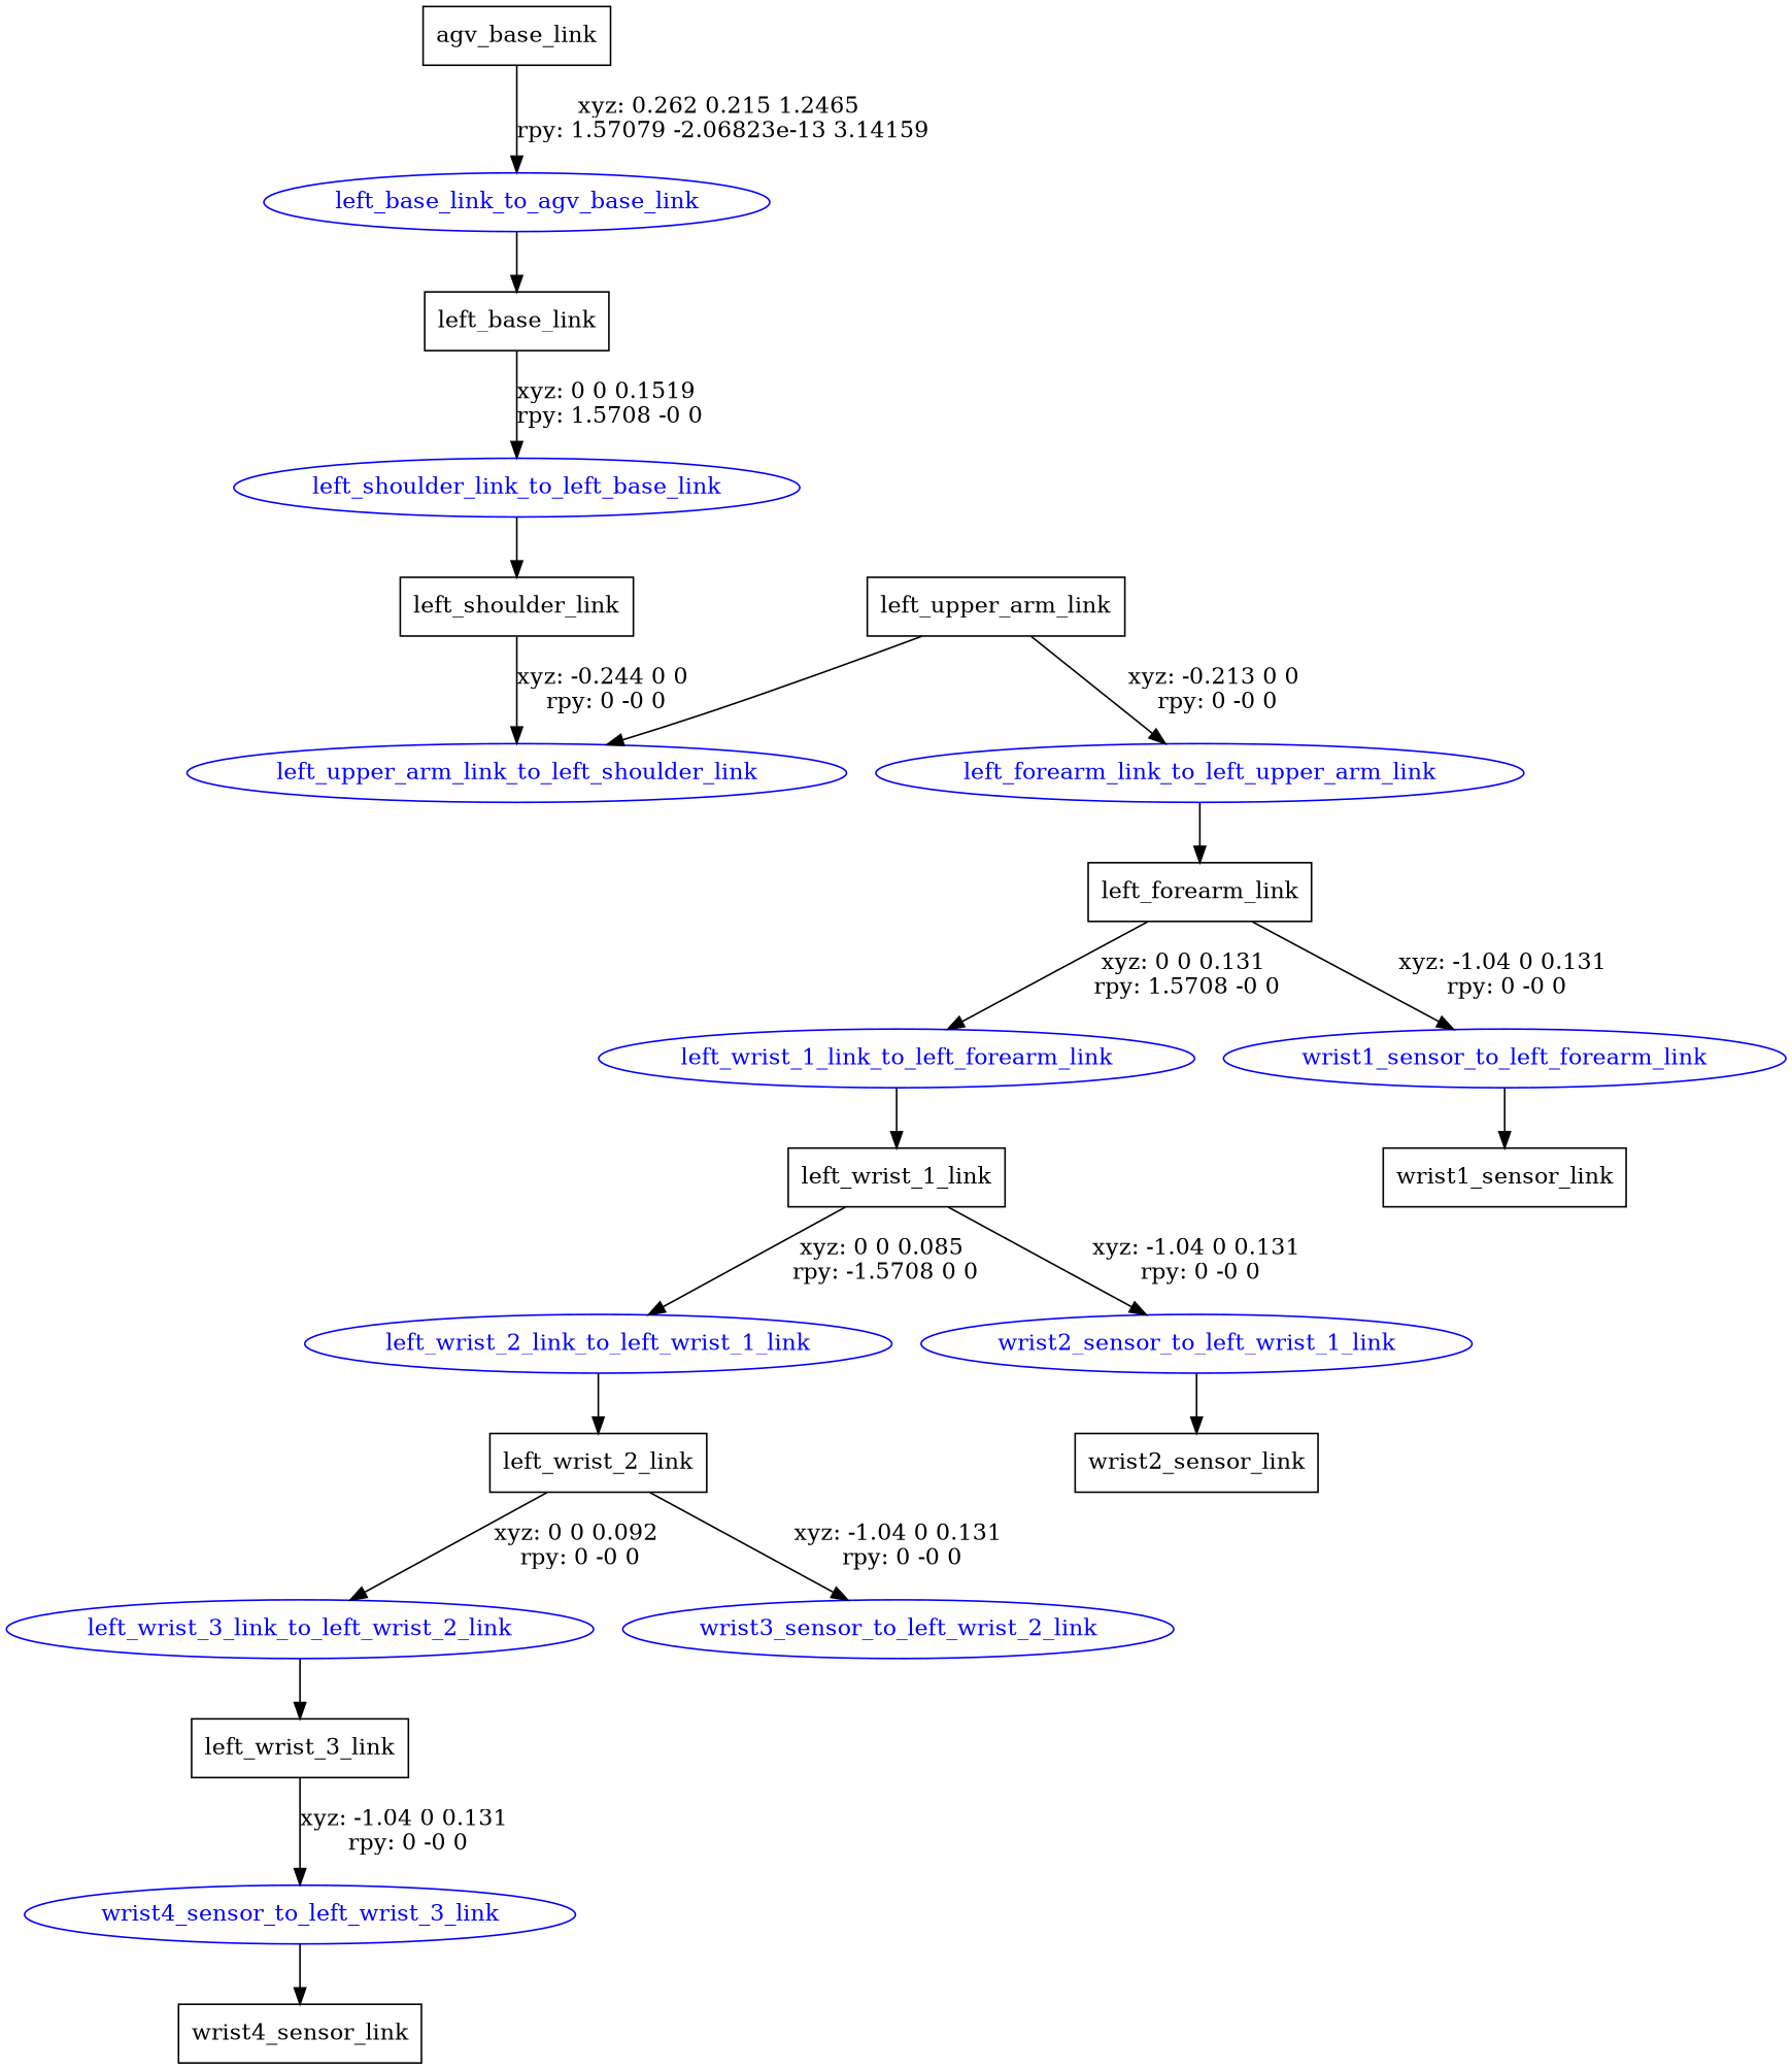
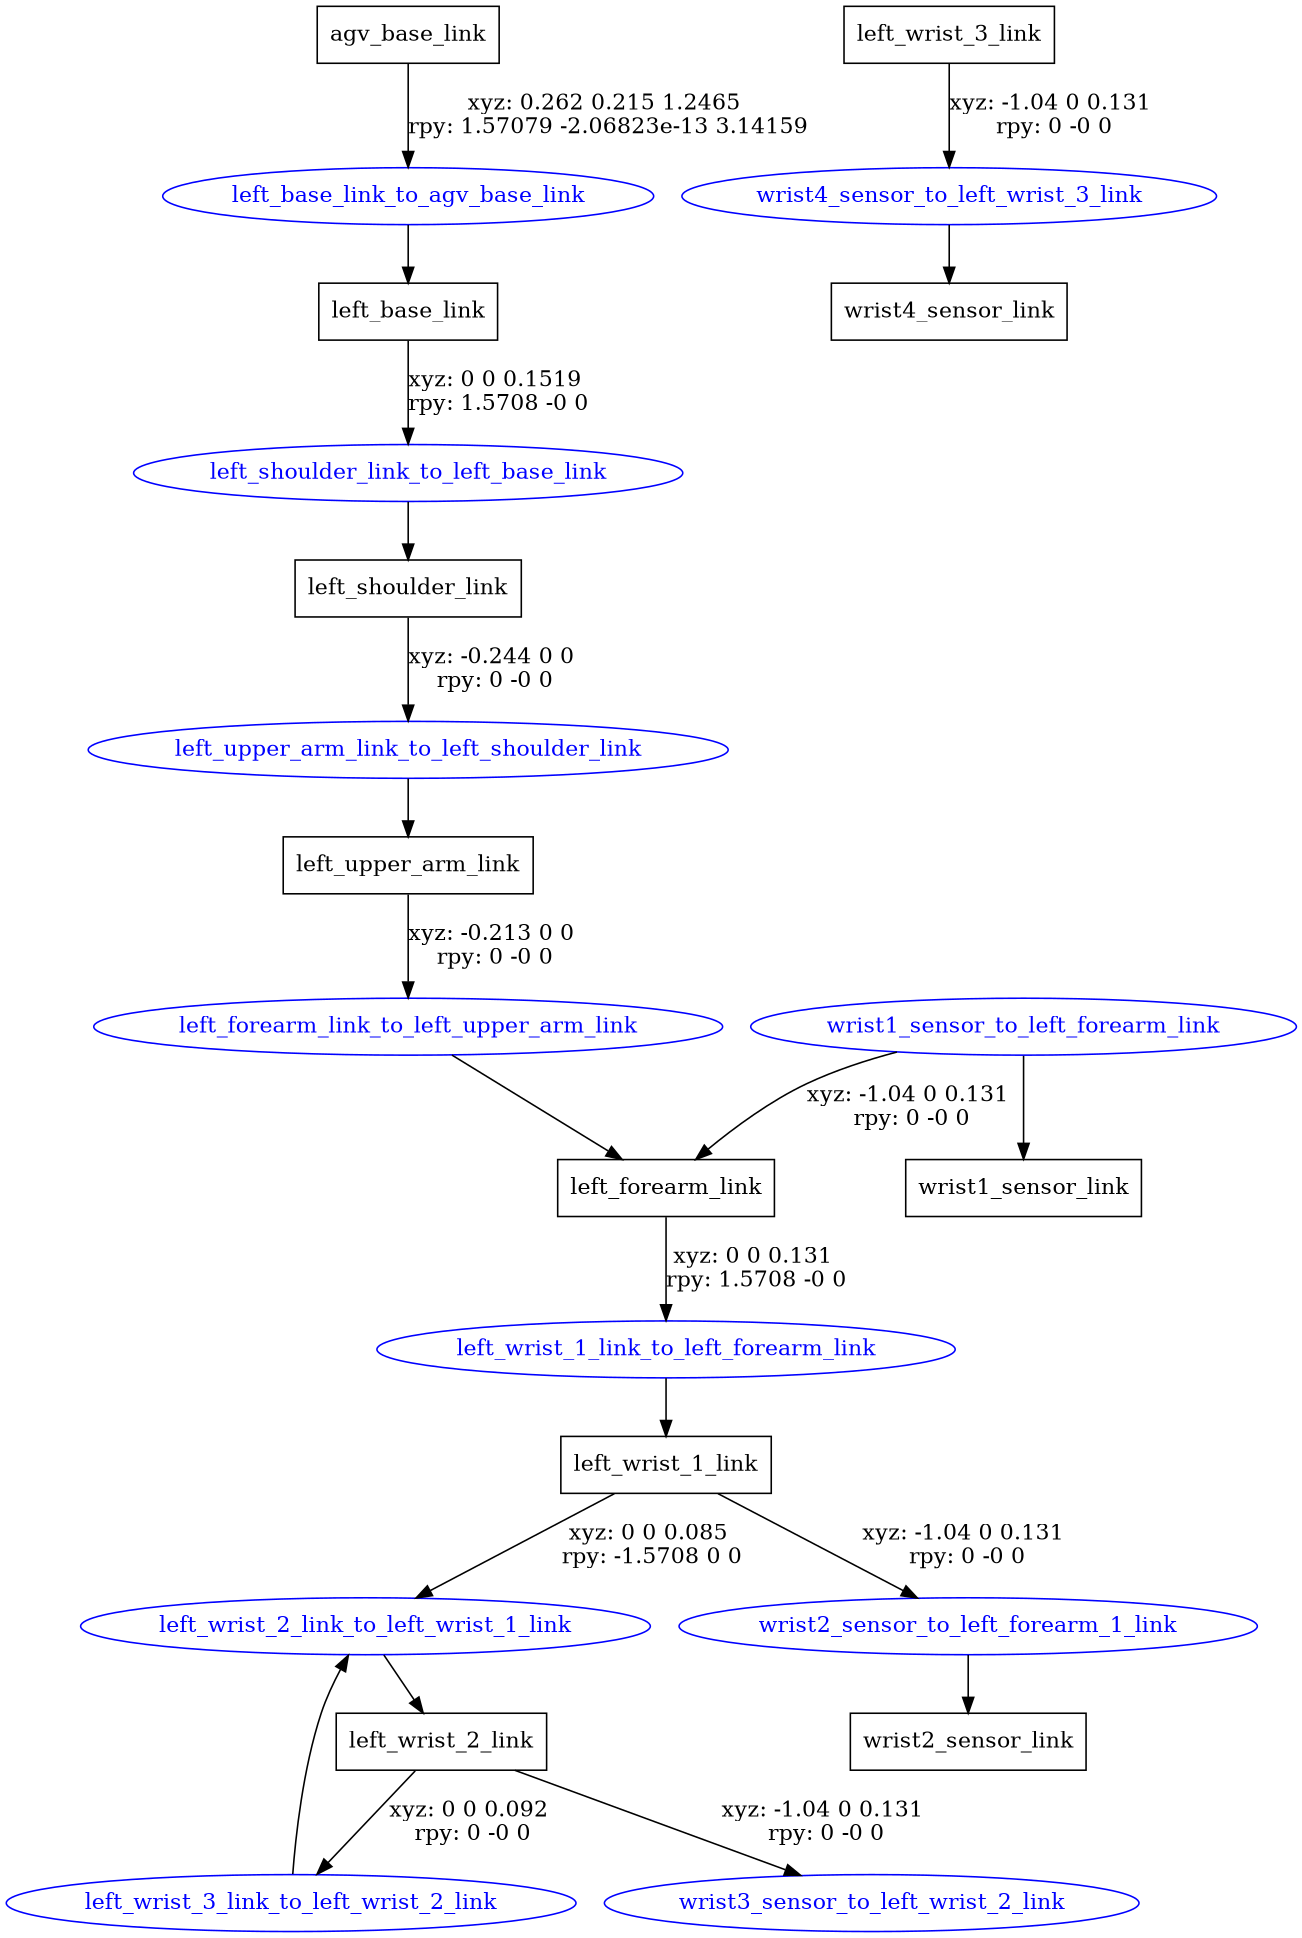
  digraph {
    node [shape=box]
    n1 [label=agv_base_link]
    left_base_link_to_agv_base_link [color=blue fontcolor=blue shape=ellipse]
    n3 [label=left_base_link]
    left_shoulder_link_to_left_base_link [color=blue fontcolor=blue shape=ellipse]
    n5 [label=left_shoulder_link]
    left_upper_arm_link_to_left_shoulder_link [color=blue fontcolor=blue shape=ellipse]
    n7 [label=left_upper_arm_link]
    left_forearm_link_to_left_upper_arm_link [color=blue fontcolor=blue shape=ellipse]
    n9 [label=left_forearm_link]
    left_wrist_1_link_to_left_forearm_link [color=blue fontcolor=blue shape=ellipse]
    wrist1_sensor_to_left_forearm_link [color=blue fontcolor=blue shape=ellipse]
    n12 [label=left_wrist_1_link]
    n13 [label=wrist1_sensor_link]
    left_wrist_2_link_to_left_wrist_1_link [color=blue fontcolor=blue shape=ellipse]
-   wrist2_sensor_to_left_wrist_1_link [color=blue fontcolor=blue shape=ellipse]
+   wrist2_sensor_to_left_wrist_1_link [color=blue fontcolor=blue shape=ellipse label=wrist2_sensor_to_left_forearm_1_link]
    n16 [label=left_wrist_2_link]
    n17 [label=wrist2_sensor_link]
    left_wrist_3_link_to_left_wrist_2_link [color=blue fontcolor=blue shape=ellipse]
    wrist3_sensor_to_left_wrist_2_link [color=blue fontcolor=blue shape=ellipse]
    n20 [label=left_wrist_3_link]
    wrist4_sensor_to_left_wrist_3_link [color=blue fontcolor=blue shape=ellipse]
    n22 [label=wrist4_sensor_link]
    n1 -> left_base_link_to_agv_base_link [label="xyz: 0.262 0.215 1.2465 \nrpy: 1.57079 -2.06823e-13 3.14159"]
    left_base_link_to_agv_base_link -> n3
    n3 -> left_shoulder_link_to_left_base_link [label="xyz: 0 0 0.1519 \nrpy: 1.5708 -0 0"]
    left_shoulder_link_to_left_base_link -> n5
    n5 -> left_upper_arm_link_to_left_shoulder_link [label="xyz: -0.244 0 0 \nrpy: 0 -0 0"]
-   n7 -> left_upper_arm_link_to_left_shoulder_link
+   left_upper_arm_link_to_left_shoulder_link -> n7
    n7 -> left_forearm_link_to_left_upper_arm_link [label="xyz: -0.213 0 0 \nrpy: 0 -0 0"]
    left_forearm_link_to_left_upper_arm_link -> n9
    n9 -> left_wrist_1_link_to_left_forearm_link [label="xyz: 0 0 0.131 \nrpy: 1.5708 -0 0"]
-   n9 -> wrist1_sensor_to_left_forearm_link [label="xyz: -1.04 0 0.131 \nrpy: 0 -0 0"]
+   wrist1_sensor_to_left_forearm_link -> n9 [label="xyz: -1.04 0 0.131 \nrpy: 0 -0 0"]
    left_wrist_1_link_to_left_forearm_link -> n12
    wrist1_sensor_to_left_forearm_link -> n13
    n12 -> left_wrist_2_link_to_left_wrist_1_link [label="xyz: 0 0 0.085 \nrpy: -1.5708 0 0"]
    n12 -> wrist2_sensor_to_left_wrist_1_link [label="xyz: -1.04 0 0.131 \nrpy: 0 -0 0"]
    left_wrist_2_link_to_left_wrist_1_link -> n16
    wrist2_sensor_to_left_wrist_1_link -> n17
    n16 -> left_wrist_3_link_to_left_wrist_2_link [label="xyz: 0 0 0.092 \nrpy: 0 -0 0"]
    n16 -> wrist3_sensor_to_left_wrist_2_link [label="xyz: -1.04 0 0.131 \nrpy: 0 -0 0"]
-   left_wrist_3_link_to_left_wrist_2_link -> n20
+   left_wrist_3_link_to_left_wrist_2_link -> left_wrist_2_link_to_left_wrist_1_link
    n20 -> wrist4_sensor_to_left_wrist_3_link [label="xyz: -1.04 0 0.131 \nrpy: 0 -0 0"]
    wrist4_sensor_to_left_wrist_3_link -> n22
  }
